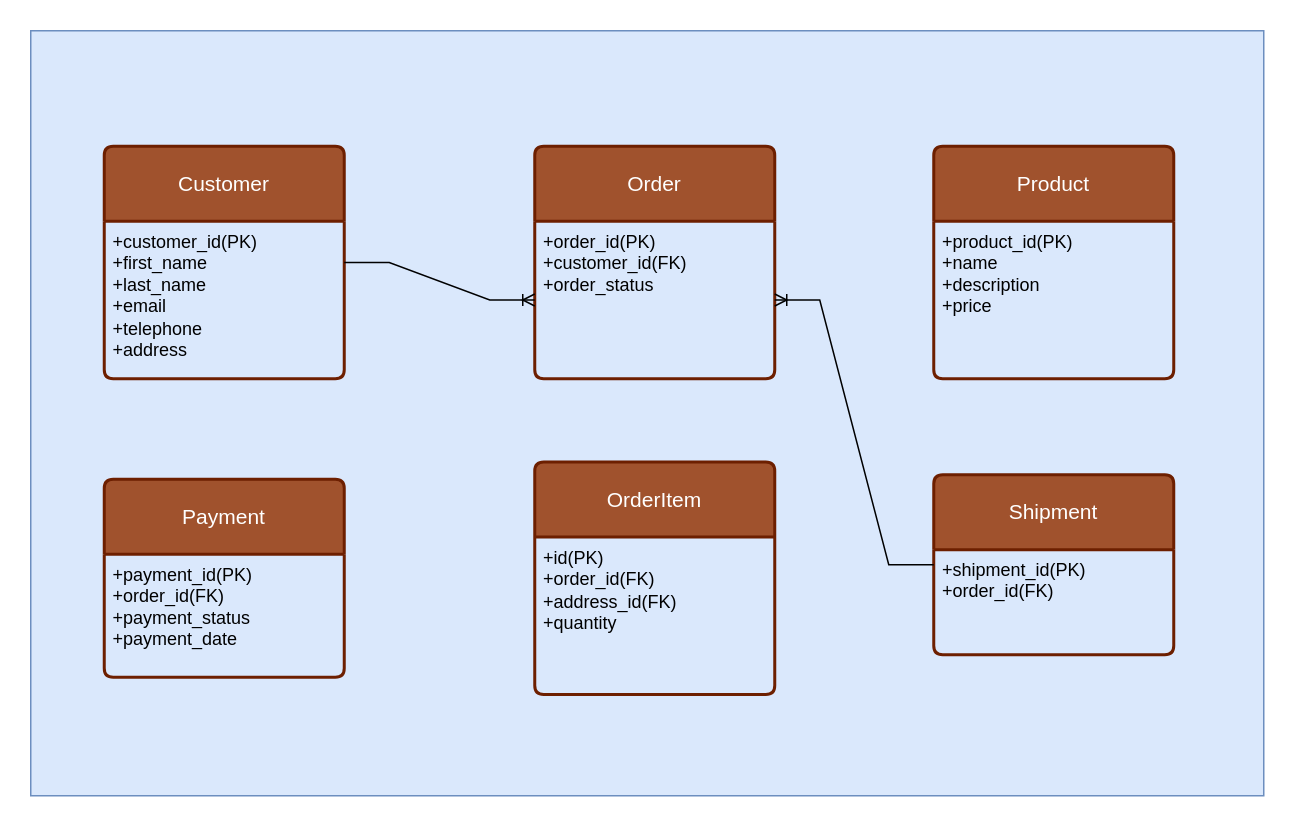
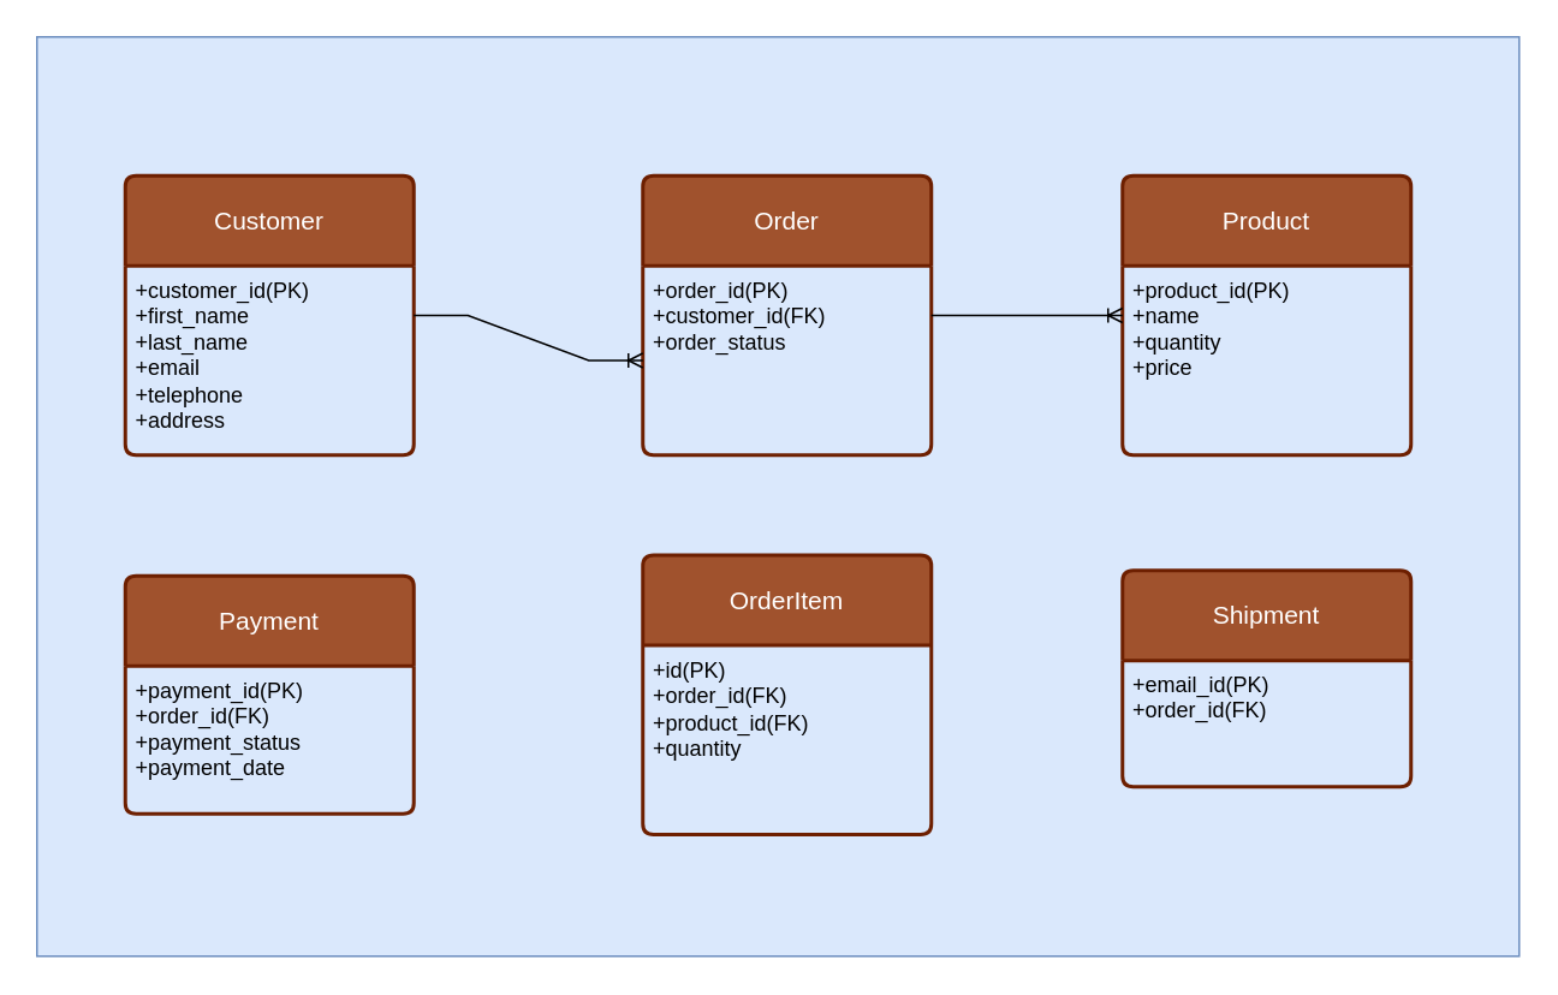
  <mxCell id="0" />
  <mxCell id="1" parent="0" />
  <mxCell id="2" value="" style="rounded=0;whiteSpace=wrap;html=1;fillColor=#dae8fc;strokeColor=#6c8ebf;" vertex="1" parent="1"><mxGeometry x="20" y="20" width="822" height="510" as="geometry" /></mxCell>
  <mxCell id="3" value="Customer" style="swimlane;childLayout=stackLayout;horizontal=1;startSize=50;horizontalStack=0;rounded=1;fontSize=14;fontStyle=0;strokeWidth=2;resizeParent=0;resizeLast=1;shadow=0;dashed=0;align=center;arcSize=4;whiteSpace=wrap;html=1;fillStyle=solid;fillColor=#a0522d;strokeColor=#6D1F00;fontColor=#ffffff;" vertex="1" parent="1"><mxGeometry x="69" y="97" width="160" height="155" as="geometry" /></mxCell>
  <mxCell id="4" value="&lt;div&gt;+customer_id(PK)&lt;/div&gt;+first_name&lt;br&gt;+last_name&lt;br&gt;+email&lt;div&gt;+telephone&lt;/div&gt;&lt;div&gt;+address&lt;/div&gt;" style="align=left;strokeColor=none;fillColor=none;spacingLeft=4;spacingRight=4;fontSize=12;verticalAlign=top;resizable=0;rotatable=0;part=1;html=1;whiteSpace=wrap;" vertex="1" parent="3"><mxGeometry y="50" width="160" height="105" as="geometry" /></mxCell>
  <mxCell id="5" value="Product" style="swimlane;childLayout=stackLayout;horizontal=1;startSize=50;horizontalStack=0;rounded=1;fontSize=14;fontStyle=0;strokeWidth=2;resizeParent=0;resizeLast=1;shadow=0;dashed=0;align=center;arcSize=4;whiteSpace=wrap;html=1;fillStyle=solid;fillColor=#a0522d;strokeColor=#6D1F00;fontColor=#ffffff;" vertex="1" parent="1"><mxGeometry x="622" y="97" width="160" height="155" as="geometry" /></mxCell>
- <mxCell id="6" value="+product_id(PK)&lt;br&gt;+name&lt;div&gt;+description&lt;/div&gt;&lt;div&gt;+price&lt;/div&gt;" style="align=left;strokeColor=none;fillColor=none;spacingLeft=4;spacingRight=4;fontSize=12;verticalAlign=top;resizable=0;rotatable=0;part=1;html=1;whiteSpace=wrap;" vertex="1" parent="5"><mxGeometry y="50" width="160" height="105" as="geometry" /></mxCell>
+ <mxCell id="6" value="+product_id(PK)&lt;br&gt;+name&lt;div&gt;+quantity&lt;/div&gt;&lt;div&gt;+price&lt;/div&gt;" style="align=left;strokeColor=none;fillColor=none;spacingLeft=4;spacingRight=4;fontSize=12;verticalAlign=top;resizable=0;rotatable=0;part=1;html=1;whiteSpace=wrap;" vertex="1" parent="5"><mxGeometry y="50" width="160" height="105" as="geometry" /></mxCell>
  <mxCell id="7" value="Shipment" style="swimlane;childLayout=stackLayout;horizontal=1;startSize=50;horizontalStack=0;rounded=1;fontSize=14;fontStyle=0;strokeWidth=2;resizeParent=0;resizeLast=1;shadow=0;dashed=0;align=center;arcSize=4;whiteSpace=wrap;html=1;fillStyle=solid;fillColor=#a0522d;strokeColor=#6D1F00;fontColor=#ffffff;" vertex="1" parent="1"><mxGeometry x="622" y="316" width="160" height="120" as="geometry"><mxRectangle x="357" y="719" width="94" height="50" as="alternateBounds" /></mxGeometry></mxCell>
- <mxCell id="8" value="+shipment_id(PK)&lt;br&gt;+order_id(FK)" style="align=left;strokeColor=none;fillColor=none;spacingLeft=4;spacingRight=4;fontSize=12;verticalAlign=top;resizable=0;rotatable=0;part=1;html=1;whiteSpace=wrap;" vertex="1" parent="7"><mxGeometry y="50" width="160" height="70" as="geometry" /></mxCell>
+ <mxCell id="8" value="+email_id(PK)&lt;br&gt;+order_id(FK)" style="align=left;strokeColor=none;fillColor=none;spacingLeft=4;spacingRight=4;fontSize=12;verticalAlign=top;resizable=0;rotatable=0;part=1;html=1;whiteSpace=wrap;" vertex="1" parent="7"><mxGeometry y="50" width="160" height="70" as="geometry" /></mxCell>
  <mxCell id="9" value="Payment" style="swimlane;childLayout=stackLayout;horizontal=1;startSize=50;horizontalStack=0;rounded=1;fontSize=14;fontStyle=0;strokeWidth=2;resizeParent=0;resizeLast=1;shadow=0;dashed=0;align=center;arcSize=4;whiteSpace=wrap;html=1;fillStyle=solid;fillColor=#a0522d;strokeColor=#6D1F00;fontColor=#ffffff;" vertex="1" parent="1"><mxGeometry x="69" y="319" width="160" height="132" as="geometry" /></mxCell>
  <mxCell id="10" value="+payment_id(PK)&lt;div&gt;+order_id(FK)&lt;br&gt;&lt;div&gt;+payment_status&lt;br&gt;+payment_date&lt;/div&gt;&lt;/div&gt;" style="align=left;strokeColor=none;fillColor=none;spacingLeft=4;spacingRight=4;fontSize=12;verticalAlign=top;resizable=0;rotatable=0;part=1;html=1;whiteSpace=wrap;" vertex="1" parent="9"><mxGeometry y="50" width="160" height="82" as="geometry" /></mxCell>
  <mxCell id="11" value="Order" style="swimlane;childLayout=stackLayout;horizontal=1;startSize=50;horizontalStack=0;rounded=1;fontSize=14;fontStyle=0;strokeWidth=2;resizeParent=0;resizeLast=1;shadow=0;dashed=0;align=center;arcSize=4;whiteSpace=wrap;html=1;fillStyle=solid;fillColor=#a0522d;strokeColor=#6D1F00;fontColor=#ffffff;" vertex="1" parent="1"><mxGeometry x="356" y="97" width="160" height="155" as="geometry" /></mxCell>
  <mxCell id="12" value="+order_id(PK)&lt;br&gt;+customer_id(FK)&lt;div&gt;&lt;div&gt;+order_status&lt;/div&gt;&lt;/div&gt;" style="align=left;strokeColor=none;fillColor=none;spacingLeft=4;spacingRight=4;fontSize=12;verticalAlign=top;resizable=0;rotatable=0;part=1;html=1;whiteSpace=wrap;" vertex="1" parent="11"><mxGeometry y="50" width="160" height="105" as="geometry" /></mxCell>
  <mxCell id="13" value="" style="edgeStyle=entityRelationEdgeStyle;fontSize=12;html=1;endArrow=ERoneToMany;rounded=0;" edge="1" parent="1" source="3" target="12"><mxGeometry width="100" height="100" relative="1" as="geometry"><mxPoint x="348" y="366" as="sourcePoint" /><mxPoint x="289" y="154" as="targetPoint" /></mxGeometry></mxCell>
- <mxCell id="15" value="" style="edgeStyle=entityRelationEdgeStyle;fontSize=12;html=1;endArrow=ERoneToMany;rounded=0;" edge="1" parent="1" source="7" target="12"><mxGeometry width="100" height="100" relative="1" as="geometry"><mxPoint x="561" y="256" as="sourcePoint" /><mxPoint x="410" y="355" as="targetPoint" /></mxGeometry></mxCell>
+ <mxCell id="14" value="" style="edgeStyle=entityRelationEdgeStyle;fontSize=12;html=1;endArrow=ERoneToMany;rounded=0;" edge="1" parent="1" source="11" target="5"><mxGeometry width="100" height="100" relative="1" as="geometry"><mxPoint x="348" y="366" as="sourcePoint" /><mxPoint x="448" y="266" as="targetPoint" /></mxGeometry></mxCell>
  <mxCell id="16" value="OrderItem" style="swimlane;childLayout=stackLayout;horizontal=1;startSize=50;horizontalStack=0;rounded=1;fontSize=14;fontStyle=0;strokeWidth=2;resizeParent=0;resizeLast=1;shadow=0;dashed=0;align=center;arcSize=4;whiteSpace=wrap;html=1;fillStyle=solid;fillColor=#a0522d;strokeColor=#6D1F00;fontColor=#ffffff;" vertex="1" parent="1"><mxGeometry x="356" y="307.5" width="160" height="155" as="geometry" /></mxCell>
- <mxCell id="17" value="+id(PK)&lt;div&gt;+order_id(FK)&lt;br&gt;&lt;div&gt;+address_id(FK)&lt;br&gt;&lt;div&gt;+quantity&lt;/div&gt;&lt;/div&gt;&lt;/div&gt;" style="align=left;strokeColor=none;fillColor=none;spacingLeft=4;spacingRight=4;fontSize=12;verticalAlign=top;resizable=0;rotatable=0;part=1;html=1;whiteSpace=wrap;" vertex="1" parent="16"><mxGeometry y="50" width="160" height="105" as="geometry" /></mxCell>
+ <mxCell id="17" value="+id(PK)&lt;div&gt;+order_id(FK)&lt;br&gt;&lt;div&gt;+product_id(FK)&lt;br&gt;&lt;div&gt;+quantity&lt;/div&gt;&lt;/div&gt;&lt;/div&gt;" style="align=left;strokeColor=none;fillColor=none;spacingLeft=4;spacingRight=4;fontSize=12;verticalAlign=top;resizable=0;rotatable=0;part=1;html=1;whiteSpace=wrap;" vertex="1" parent="16"><mxGeometry y="50" width="160" height="105" as="geometry" /></mxCell>
